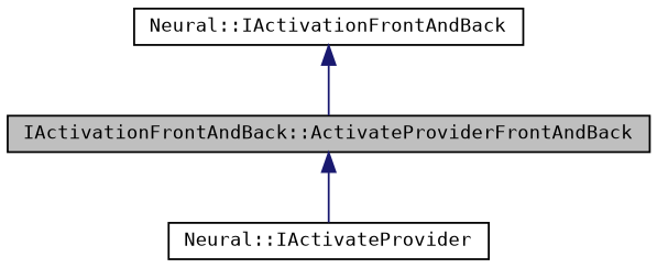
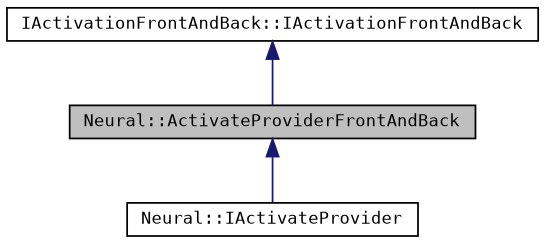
  digraph {
    fontname="DejaVu Sans Mono"
    node [color=black fillcolor=white fontname="DejaVu Sans Mono" fontsize=10 shape=record style=filled]
    edge [color=midnightblue dir=back fontname="DejaVu Sans Mono" fontsize=10 labelfontname=Helvetica labelfontsize=10 style=solid]
-   n1 [fillcolor=grey75 fontcolor=black height=0.2 label="IActivationFrontAndBack::ActivateProviderFrontAndBack" width=0.4]
+   n1 [fillcolor=grey75 fontcolor=black height=0.2 label="Neural::ActivateProviderFrontAndBack" width=0.4]
    n2 [height=0.2 label="Neural::IActivateProvider" width=0.4]
-   n3 [height=0.2 label="Neural::IActivationFrontAndBack" width=0.4]
+   n3 [height=0.2 label="IActivationFrontAndBack::IActivationFrontAndBack" width=0.4]
    n1 -> n2
    n3 -> n1
  }
